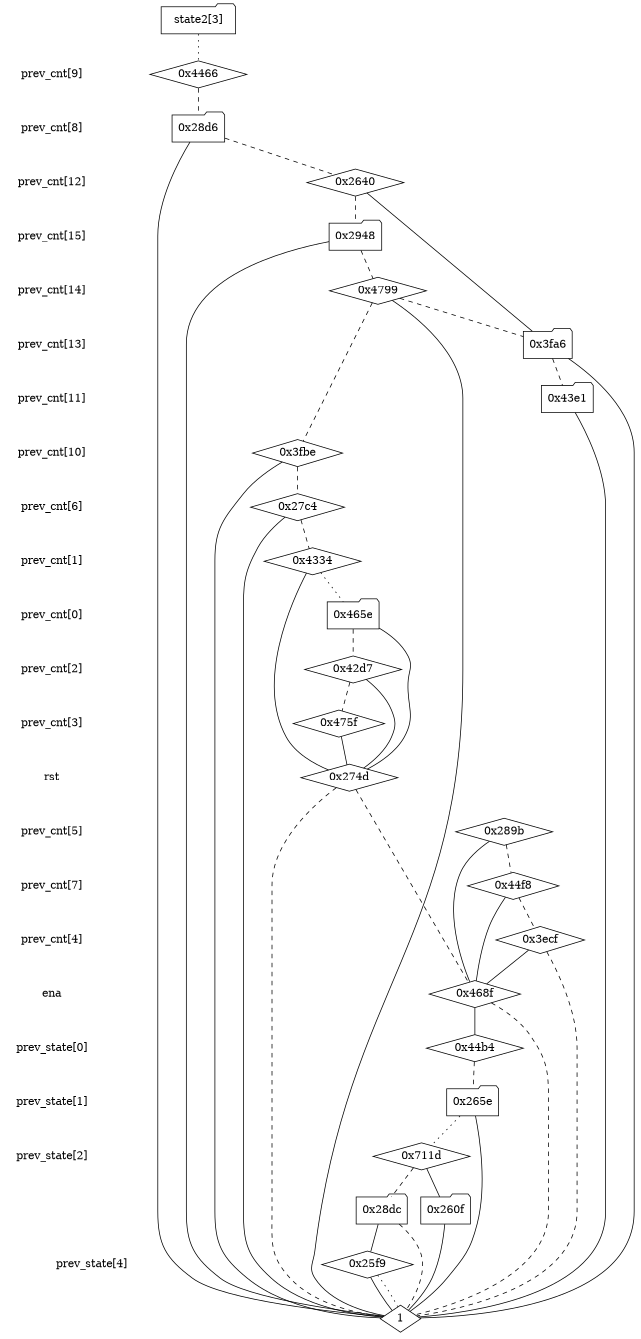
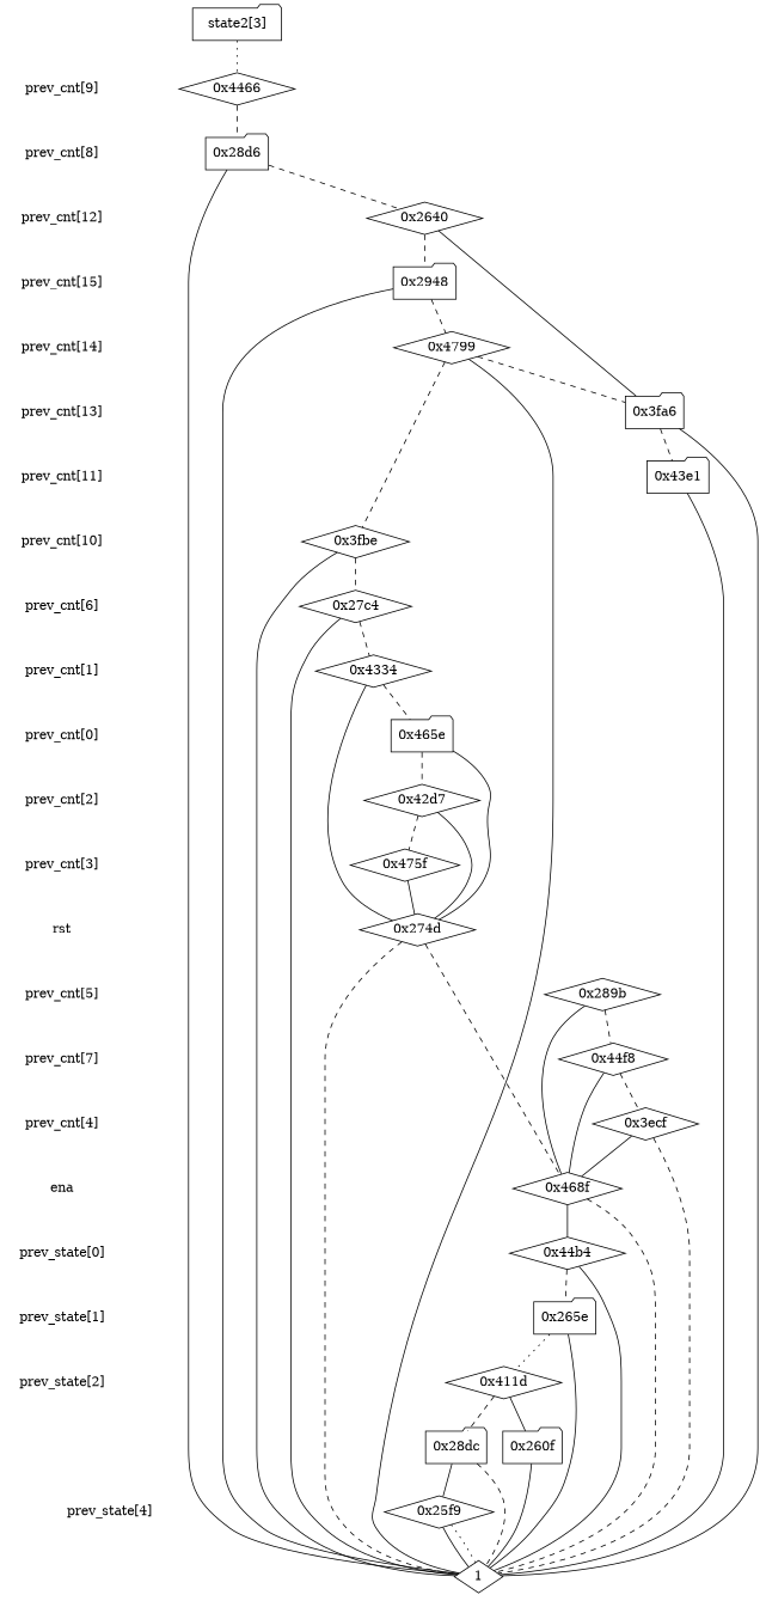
  digraph {
    node [shape=plaintext]
    edge [dir=none]
    "CONST NODES" [style=invis]
    " prev_cnt[9] "
    " prev_cnt[8] "
    " prev_cnt[12] "
    " prev_cnt[15] "
    " prev_cnt[14] "
    " prev_cnt[13] "
    " prev_cnt[11] "
    " prev_cnt[10] "
    " prev_cnt[6] "
    " prev_cnt[1] "
    " prev_cnt[0] "
    " prev_cnt[2] "
    " prev_cnt[3] "
    " rst "
    " prev_cnt[5] "
    " prev_cnt[7] "
    " prev_cnt[4] "
    " ena "
    " prev_state[0] "
    " prev_state[1] "
    " prev_state[2] "
    " prev_state[4] "
    "  state2[3]  " [shape=folder]
    "0x4466" [shape=diamond]
    "0x28d6" [shape=folder]
    "0x2640" [shape=diamond]
    "0x2948" [shape=folder]
    "0x4799" [shape=diamond]
    "0x3fa6" [shape=folder]
    "0x43e1" [shape=folder]
    "0x3fbe" [shape=diamond]
    "0x27c4" [shape=diamond]
    "0x44f8" [shape=diamond]
    "0x4334" [shape=diamond]
    "0x465e" [shape=folder]
    "0x42d7" [shape=diamond]
    "0x475f" [shape=diamond]
    "0x274d" [shape=diamond]
    "0x289b" [shape=diamond]
    "0x3ecf" [shape=diamond]
    "0x468f" [shape=diamond]
    "0x44b4" [shape=diamond]
    "0x265e" [shape=folder]
-   "0x411d" [shape=diamond label="0x711d"]
+   "0x411d" [shape=diamond]
    "0x260f" [shape=folder]
    "0x28dc" [shape=folder]
    "0x25f9" [shape=diamond]
    n49 [label=1 shape=diamond]
    subgraph sub_1 {
      "CONST NODES"
      " prev_cnt[9] "
      " prev_cnt[8] "
      " prev_cnt[12] "
      " prev_cnt[15] "
      " prev_cnt[14] "
      " prev_cnt[13] "
      " prev_cnt[11] "
      " prev_cnt[10] "
      " prev_cnt[6] "
      " prev_cnt[1] "
      " prev_cnt[0] "
      " prev_cnt[2] "
      " prev_cnt[3] "
      " rst "
      " prev_cnt[5] "
      " prev_cnt[7] "
      " prev_cnt[4] "
      " ena "
      " prev_state[0] "
      " prev_state[1] "
      " prev_state[2] "
      " prev_state[4] "
    }
    subgraph sub_2 {
      rank=same
      "  state2[3]  "
    }
    subgraph sub_3 {
      rank=same
      " prev_cnt[9] "
      "0x4466"
    }
    subgraph sub_4 {
      rank=same
      " prev_cnt[8] "
      "0x28d6"
    }
    subgraph sub_5 {
      rank=same
      " prev_cnt[12] "
      "0x2640"
    }
    subgraph sub_6 {
      rank=same
      " prev_cnt[15] "
      "0x2948"
    }
    subgraph sub_7 {
      rank=same
      " prev_cnt[14] "
      "0x4799"
    }
    subgraph sub_8 {
      rank=same
      " prev_cnt[13] "
      "0x3fa6"
    }
    subgraph sub_9 {
      rank=same
      " prev_cnt[11] "
      "0x43e1"
    }
    subgraph sub_10 {
      rank=same
      " prev_cnt[10] "
      "0x3fbe"
    }
    subgraph sub_11 {
      rank=same
      " prev_cnt[6] "
      "0x27c4"
    }
    subgraph sub_12 {
      rank=same
      " prev_cnt[7] "
      "0x44f8"
    }
    subgraph sub_13 {
      rank=same
      " prev_cnt[1] "
      "0x4334"
    }
    subgraph sub_14 {
      rank=same
      " prev_cnt[0] "
      "0x465e"
    }
    subgraph sub_15 {
      rank=same
      " prev_cnt[2] "
      "0x42d7"
    }
    subgraph sub_16 {
      rank=same
      " prev_cnt[3] "
      "0x475f"
    }
    subgraph sub_17 {
      rank=same
      " rst "
      "0x274d"
    }
    subgraph sub_18 {
      rank=same
      " prev_cnt[5] "
      "0x289b"
    }
    subgraph sub_19 {
      rank=same
      " prev_cnt[4] "
      "0x3ecf"
    }
    subgraph sub_20 {
      rank=same
      " ena "
      "0x468f"
    }
    subgraph sub_21 {
      rank=same
      " prev_state[0] "
      "0x44b4"
    }
    subgraph sub_22 {
      rank=same
      " prev_state[1] "
      "0x265e"
    }
    subgraph sub_23 {
      rank=same
      " prev_state[2] "
      "0x411d"
    }
    subgraph sub_24 {
      rank=same
      "0x260f"
      "0x28dc"
    }
    subgraph sub_25 {
      rank=same
      " prev_state[4] "
      "0x25f9"
    }
    subgraph sub_26 {
      rank=same
      "CONST NODES"
      subgraph sub_27 {
        rank=same
        n49
      }
    }
    " prev_cnt[9] " -> " prev_cnt[8] " [style=invis]
    " prev_cnt[8] " -> " prev_cnt[12] " [style=invis]
    " prev_cnt[12] " -> " prev_cnt[15] " [style=invis]
    " prev_cnt[15] " -> " prev_cnt[14] " [style=invis]
    " prev_cnt[14] " -> " prev_cnt[13] " [style=invis]
    " prev_cnt[13] " -> " prev_cnt[11] " [style=invis]
    " prev_cnt[11] " -> " prev_cnt[10] " [style=invis]
    " prev_cnt[10] " -> " prev_cnt[6] " [style=invis]
    " prev_cnt[6] " -> " prev_cnt[1] " [style=invis]
    " prev_cnt[1] " -> " prev_cnt[0] " [style=invis]
    " prev_cnt[0] " -> " prev_cnt[2] " [style=invis]
    " prev_cnt[2] " -> " prev_cnt[3] " [style=invis]
    " prev_cnt[3] " -> " rst " [style=invis]
    " rst " -> " prev_cnt[5] " [style=invis]
    " prev_cnt[5] " -> " prev_cnt[7] " [style=invis]
    " prev_cnt[7] " -> " prev_cnt[4] " [style=invis]
    " prev_cnt[4] " -> " ena " [style=invis]
    " ena " -> " prev_state[0] " [style=invis]
    " prev_state[0] " -> " prev_state[1] " [style=invis]
    " prev_state[1] " -> " prev_state[2] " [style=invis]
    " prev_state[4] " -> "CONST NODES" [style=invis]
    "  state2[3]  " -> "0x4466" [style=dotted]
    "0x4466" -> "0x28d6" [style=dashed]
    "0x28d6" -> "0x2640" [style=dashed]
    "0x28d6" -> n49
    "0x2640" -> "0x2948" [style=dashed]
    "0x2640" -> "0x3fa6"
    "0x2948" -> "0x4799" [style=dashed]
    "0x2948" -> n49
    "0x4799" -> "0x3fa6" [style=dashed]
    "0x4799" -> "0x3fbe" [style=dashed]
    "0x4799" -> n49
    "0x3fa6" -> "0x43e1" [style=dashed]
    "0x3fa6" -> n49
    "0x43e1" -> n49
    "0x3fbe" -> "0x27c4" [style=dashed]
    "0x3fbe" -> n49
    "0x27c4" -> "0x4334" [style=dashed]
    "0x27c4" -> n49
    "0x44f8" -> "0x3ecf" [style=dashed]
    "0x44f8" -> "0x468f"
-   "0x4334" -> "0x465e" [style=dotted]
+   "0x4334" -> "0x465e" [style=dashed]
    "0x4334" -> "0x274d"
    "0x465e" -> "0x42d7" [style=dashed]
    "0x465e" -> "0x274d"
    "0x42d7" -> "0x475f" [style=dashed]
    "0x42d7" -> "0x274d"
    "0x475f" -> "0x274d"
    "0x274d" -> "0x468f" [style=dashed]
    "0x274d" -> n49 [style=dashed]
    "0x289b" -> "0x44f8" [style=dashed]
    "0x289b" -> "0x468f"
    "0x3ecf" -> "0x468f"
    "0x3ecf" -> n49 [style=dashed]
    "0x468f" -> "0x44b4"
    "0x468f" -> n49 [style=dashed]
    "0x44b4" -> "0x265e" [style=dashed]
+   "0x44b4" -> n49
    "0x265e" -> "0x411d" [style=dotted]
    "0x265e" -> n49
    "0x411d" -> "0x260f"
    "0x411d" -> "0x28dc" [style=dashed]
    "0x260f" -> n49
    "0x28dc" -> "0x25f9"
    "0x28dc" -> n49 [style=dashed]
    "0x25f9" -> n49
    "0x25f9" -> n49 [style=dotted]
  }
